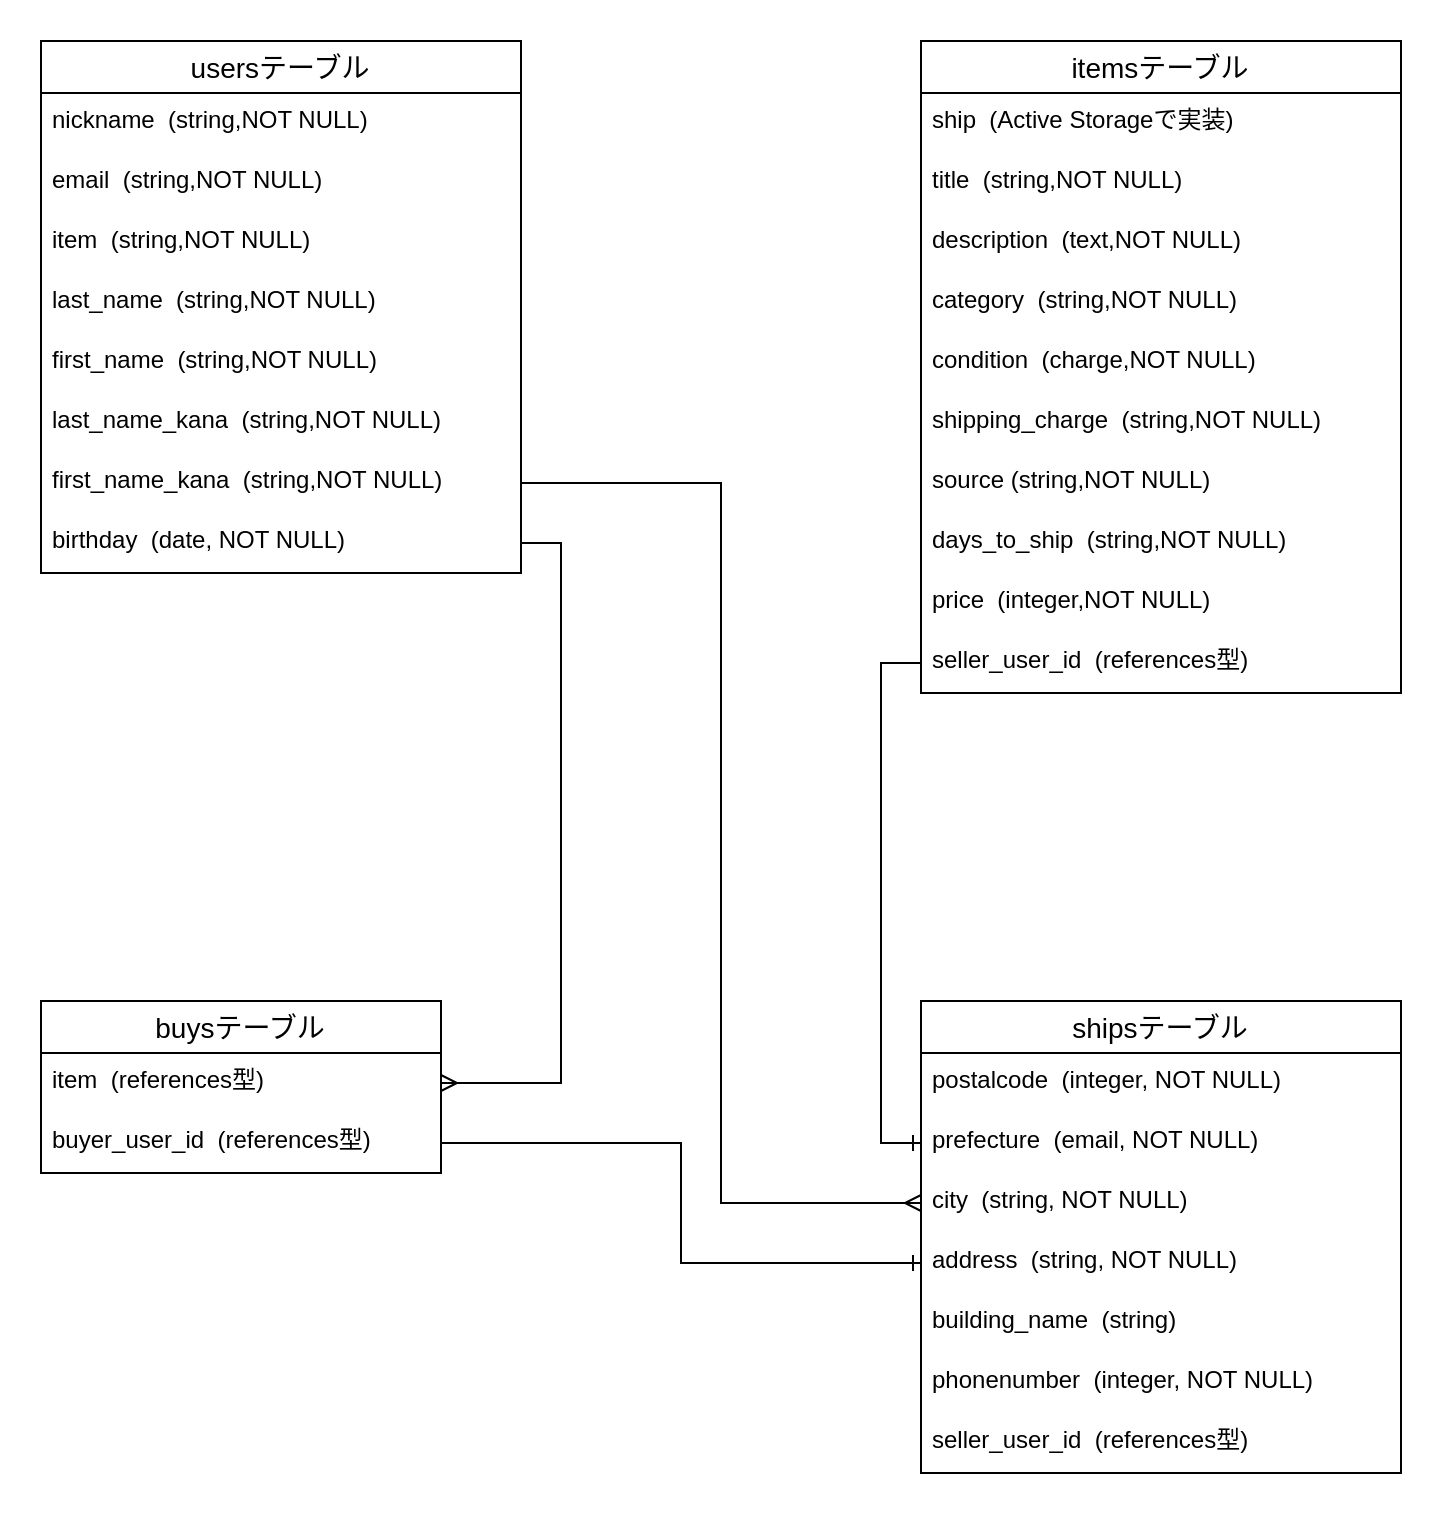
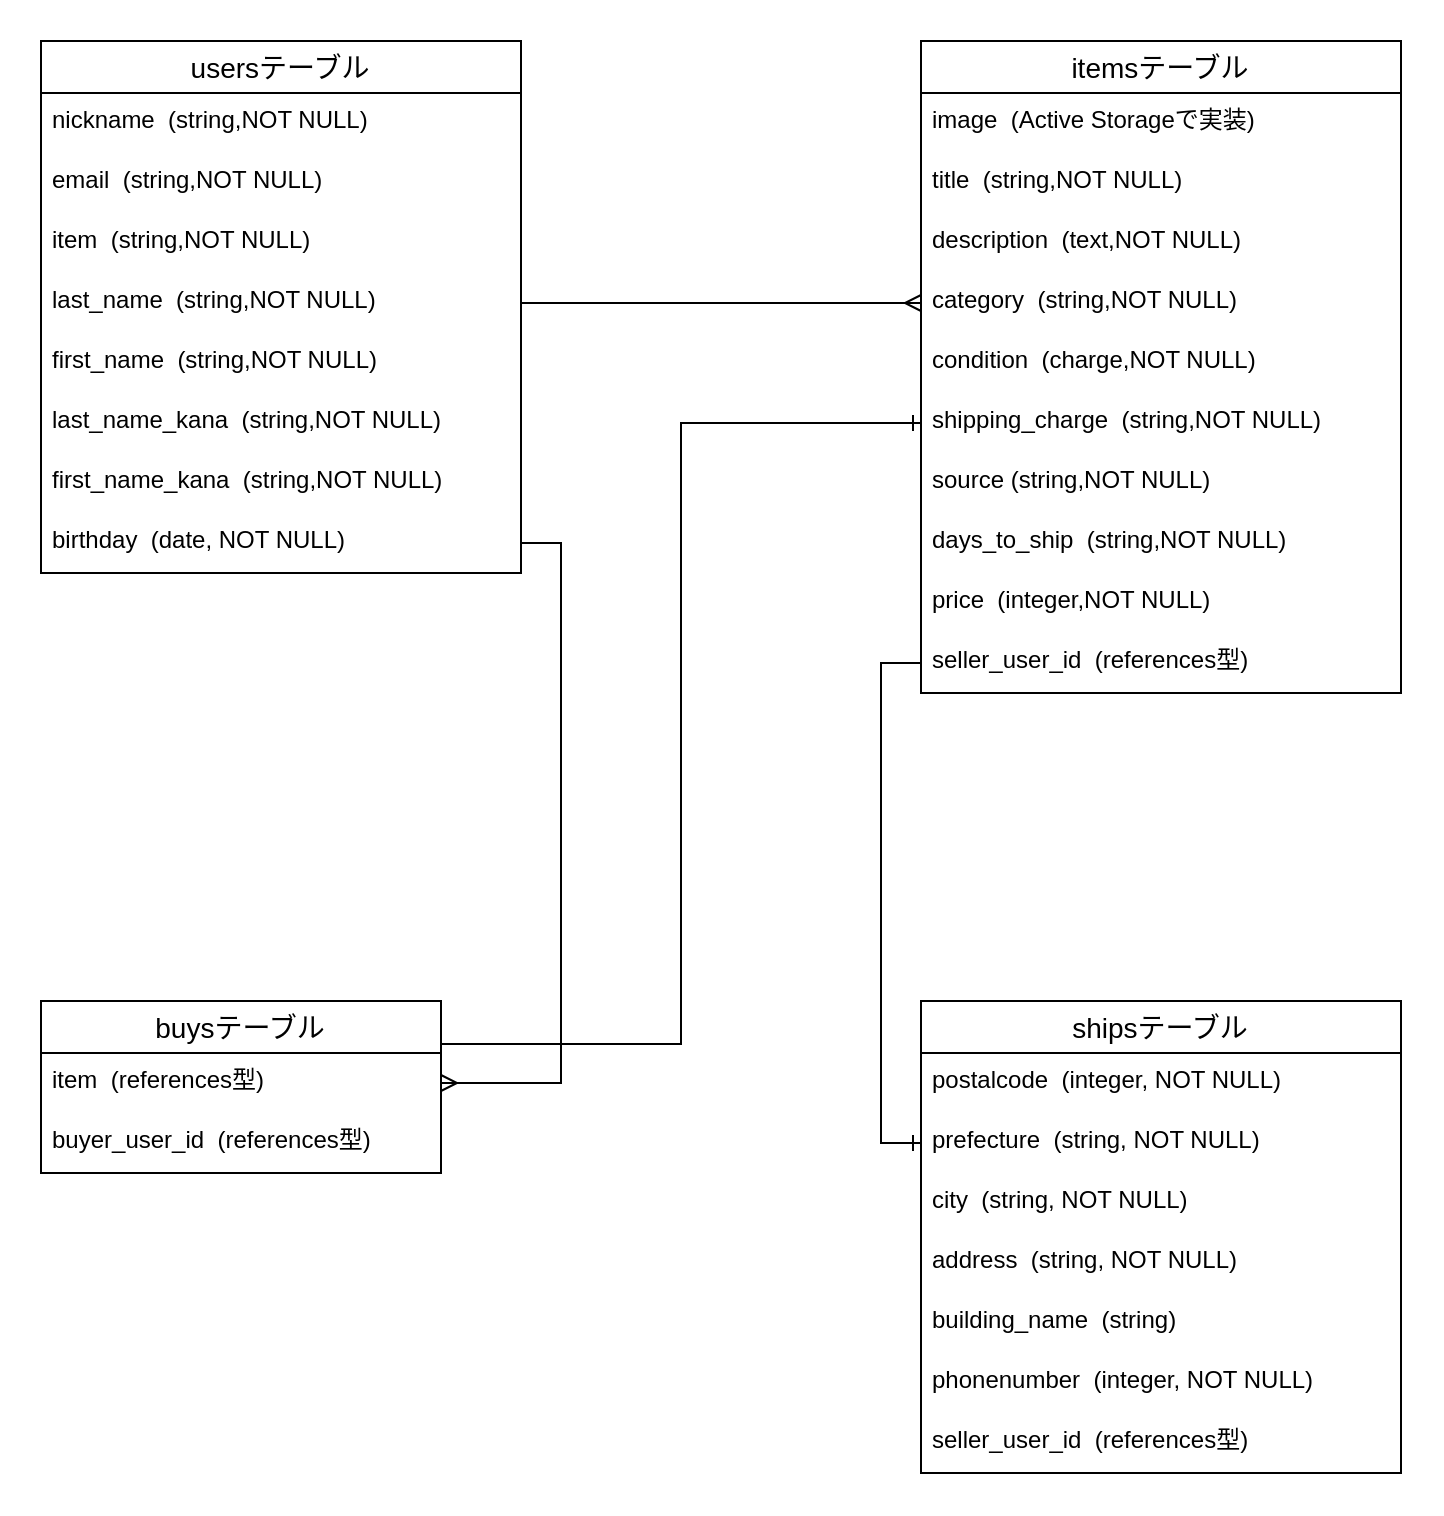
  <mxCell id="0" />
  <mxCell id="1" parent="0" />
  <mxCell id="2" value="usersテーブル" style="swimlane;fontStyle=0;childLayout=stackLayout;horizontal=1;startSize=26;horizontalStack=0;resizeParent=1;resizeParentMax=0;resizeLast=0;collapsible=1;marginBottom=0;align=center;fontSize=14;" parent="1" vertex="1"><mxGeometry x="20" y="20" width="240" height="266" as="geometry" /></mxCell>
  <mxCell id="3" value="nickname  (string,NOT NULL)" style="text;strokeColor=none;fillColor=none;spacingLeft=4;spacingRight=4;overflow=hidden;rotatable=0;points=[[0,0.5],[1,0.5]];portConstraint=eastwest;fontSize=12;" parent="2" vertex="1"><mxGeometry y="26" width="240" height="30" as="geometry" /></mxCell>
  <mxCell id="4" value="email  (string,NOT NULL)" style="text;strokeColor=none;fillColor=none;spacingLeft=4;spacingRight=4;overflow=hidden;rotatable=0;points=[[0,0.5],[1,0.5]];portConstraint=eastwest;fontSize=12;" parent="2" vertex="1"><mxGeometry y="56" width="240" height="30" as="geometry" /></mxCell>
  <mxCell id="5" value="item  (string,NOT NULL)" style="text;strokeColor=none;fillColor=none;spacingLeft=4;spacingRight=4;overflow=hidden;rotatable=0;points=[[0,0.5],[1,0.5]];portConstraint=eastwest;fontSize=12;" parent="2" vertex="1"><mxGeometry y="86" width="240" height="30" as="geometry" /></mxCell>
  <mxCell id="6" value="last_name  (string,NOT NULL)" style="text;strokeColor=none;fillColor=none;spacingLeft=4;spacingRight=4;overflow=hidden;rotatable=0;points=[[0,0.5],[1,0.5]];portConstraint=eastwest;fontSize=12;" parent="2" vertex="1"><mxGeometry y="116" width="240" height="30" as="geometry" /></mxCell>
  <mxCell id="7" value="first_name  (string,NOT NULL)" style="text;strokeColor=none;fillColor=none;spacingLeft=4;spacingRight=4;overflow=hidden;rotatable=0;points=[[0,0.5],[1,0.5]];portConstraint=eastwest;fontSize=12;" parent="2" vertex="1"><mxGeometry y="146" width="240" height="30" as="geometry" /></mxCell>
  <mxCell id="8" value="last_name_kana  (string,NOT NULL)" style="text;strokeColor=none;fillColor=none;spacingLeft=4;spacingRight=4;overflow=hidden;rotatable=0;points=[[0,0.5],[1,0.5]];portConstraint=eastwest;fontSize=12;" parent="2" vertex="1"><mxGeometry y="176" width="240" height="30" as="geometry" /></mxCell>
  <mxCell id="9" value="first_name_kana  (string,NOT NULL)" style="text;strokeColor=none;fillColor=none;spacingLeft=4;spacingRight=4;overflow=hidden;rotatable=0;points=[[0,0.5],[1,0.5]];portConstraint=eastwest;fontSize=12;" parent="2" vertex="1"><mxGeometry y="206" width="240" height="30" as="geometry" /></mxCell>
  <mxCell id="10" value="birthday  (date, NOT NULL)" style="text;strokeColor=none;fillColor=none;spacingLeft=4;spacingRight=4;overflow=hidden;rotatable=0;points=[[0,0.5],[1,0.5]];portConstraint=eastwest;fontSize=12;" parent="2" vertex="1"><mxGeometry y="236" width="240" height="30" as="geometry" /></mxCell>
  <mxCell id="11" value="itemsテーブル" style="swimlane;fontStyle=0;childLayout=stackLayout;horizontal=1;startSize=26;horizontalStack=0;resizeParent=1;resizeParentMax=0;resizeLast=0;collapsible=1;marginBottom=0;align=center;fontSize=14;" parent="1" vertex="1"><mxGeometry x="460" y="20" width="240" height="326" as="geometry" /></mxCell>
- <mxCell id="12" value="ship  (Active Storageで実装)" style="text;strokeColor=none;fillColor=none;spacingLeft=4;spacingRight=4;overflow=hidden;rotatable=0;points=[[0,0.5],[1,0.5]];portConstraint=eastwest;fontSize=12;" parent="11" vertex="1"><mxGeometry y="26" width="240" height="30" as="geometry" /></mxCell>
+ <mxCell id="12" value="image  (Active Storageで実装)" style="text;strokeColor=none;fillColor=none;spacingLeft=4;spacingRight=4;overflow=hidden;rotatable=0;points=[[0,0.5],[1,0.5]];portConstraint=eastwest;fontSize=12;" parent="11" vertex="1"><mxGeometry y="26" width="240" height="30" as="geometry" /></mxCell>
  <mxCell id="13" value="title  (string,NOT NULL)" style="text;strokeColor=none;fillColor=none;spacingLeft=4;spacingRight=4;overflow=hidden;rotatable=0;points=[[0,0.5],[1,0.5]];portConstraint=eastwest;fontSize=12;" parent="11" vertex="1"><mxGeometry y="56" width="240" height="30" as="geometry" /></mxCell>
  <mxCell id="14" value="description  (text,NOT NULL)" style="text;strokeColor=none;fillColor=none;spacingLeft=4;spacingRight=4;overflow=hidden;rotatable=0;points=[[0,0.5],[1,0.5]];portConstraint=eastwest;fontSize=12;" parent="11" vertex="1"><mxGeometry y="86" width="240" height="30" as="geometry" /></mxCell>
  <mxCell id="15" value="category  (string,NOT NULL)" style="text;strokeColor=none;fillColor=none;spacingLeft=4;spacingRight=4;overflow=hidden;rotatable=0;points=[[0,0.5],[1,0.5]];portConstraint=eastwest;fontSize=12;" parent="11" vertex="1"><mxGeometry y="116" width="240" height="30" as="geometry" /></mxCell>
  <mxCell id="16" value="condition  (charge,NOT NULL)" style="text;strokeColor=none;fillColor=none;spacingLeft=4;spacingRight=4;overflow=hidden;rotatable=0;points=[[0,0.5],[1,0.5]];portConstraint=eastwest;fontSize=12;" parent="11" vertex="1"><mxGeometry y="146" width="240" height="30" as="geometry" /></mxCell>
  <mxCell id="17" value="shipping_charge  (string,NOT NULL)" style="text;strokeColor=none;fillColor=none;spacingLeft=4;spacingRight=4;overflow=hidden;rotatable=0;points=[[0,0.5],[1,0.5]];portConstraint=eastwest;fontSize=12;" parent="11" vertex="1"><mxGeometry y="176" width="240" height="30" as="geometry" /></mxCell>
  <mxCell id="18" value="source (string,NOT NULL)" style="text;strokeColor=none;fillColor=none;spacingLeft=4;spacingRight=4;overflow=hidden;rotatable=0;points=[[0,0.5],[1,0.5]];portConstraint=eastwest;fontSize=12;" parent="11" vertex="1"><mxGeometry y="206" width="240" height="30" as="geometry" /></mxCell>
  <mxCell id="19" value="days_to_ship  (string,NOT NULL)" style="text;strokeColor=none;fillColor=none;spacingLeft=4;spacingRight=4;overflow=hidden;rotatable=0;points=[[0,0.5],[1,0.5]];portConstraint=eastwest;fontSize=12;" parent="11" vertex="1"><mxGeometry y="236" width="240" height="30" as="geometry" /></mxCell>
  <mxCell id="20" value="price  (integer,NOT NULL)" style="text;strokeColor=none;fillColor=none;spacingLeft=4;spacingRight=4;overflow=hidden;rotatable=0;points=[[0,0.5],[1,0.5]];portConstraint=eastwest;fontSize=12;" parent="11" vertex="1"><mxGeometry y="266" width="240" height="30" as="geometry" /></mxCell>
  <mxCell id="21" value="seller_user_id  (references型)" style="text;strokeColor=none;fillColor=none;spacingLeft=4;spacingRight=4;overflow=hidden;rotatable=0;points=[[0,0.5],[1,0.5]];portConstraint=eastwest;fontSize=12;" parent="11" vertex="1"><mxGeometry y="296" width="240" height="30" as="geometry" /></mxCell>
+ <mxCell id="22" style="edgeStyle=orthogonalEdgeStyle;rounded=0;orthogonalLoop=1;jettySize=auto;html=1;exitX=1;exitY=0.25;exitDx=0;exitDy=0;entryX=0;entryY=0.5;entryDx=0;entryDy=0;endArrow=ERone;endFill=0;sourcePerimeterSpacing=0;strokeWidth=1;" edge="1" parent="1" source="23" target="17"><mxGeometry relative="1" as="geometry" /></mxCell>
  <mxCell id="23" value="buysテーブル" style="swimlane;fontStyle=0;childLayout=stackLayout;horizontal=1;startSize=26;horizontalStack=0;resizeParent=1;resizeParentMax=0;resizeLast=0;collapsible=1;marginBottom=0;align=center;fontSize=14;" parent="1" vertex="1"><mxGeometry x="20" y="500" width="200" height="86" as="geometry" /></mxCell>
  <mxCell id="24" value="item  (references型)" style="text;strokeColor=none;fillColor=none;spacingLeft=4;spacingRight=4;overflow=hidden;rotatable=0;points=[[0,0.5],[1,0.5]];portConstraint=eastwest;fontSize=12;" parent="23" vertex="1"><mxGeometry y="26" width="200" height="30" as="geometry" /></mxCell>
  <mxCell id="25" value="buyer_user_id  (references型)" style="text;strokeColor=none;fillColor=none;spacingLeft=4;spacingRight=4;overflow=hidden;rotatable=0;points=[[0,0.5],[1,0.5]];portConstraint=eastwest;fontSize=12;" parent="23" vertex="1"><mxGeometry y="56" width="200" height="30" as="geometry" /></mxCell>
  <mxCell id="26" value="shipsテーブル" style="swimlane;fontStyle=0;childLayout=stackLayout;horizontal=1;startSize=26;horizontalStack=0;resizeParent=1;resizeParentMax=0;resizeLast=0;collapsible=1;marginBottom=0;align=center;fontSize=14;" parent="1" vertex="1"><mxGeometry x="460" y="500" width="240" height="236" as="geometry" /></mxCell>
  <mxCell id="27" value="postalcode  (integer, NOT NULL)" style="text;strokeColor=none;fillColor=none;spacingLeft=4;spacingRight=4;overflow=hidden;rotatable=0;points=[[0,0.5],[1,0.5]];portConstraint=eastwest;fontSize=12;" parent="26" vertex="1"><mxGeometry y="26" width="240" height="30" as="geometry" /></mxCell>
- <mxCell id="28" value="prefecture  (email, NOT NULL)" style="text;strokeColor=none;fillColor=none;spacingLeft=4;spacingRight=4;overflow=hidden;rotatable=0;points=[[0,0.5],[1,0.5]];portConstraint=eastwest;fontSize=12;" parent="26" vertex="1"><mxGeometry y="56" width="240" height="30" as="geometry" /></mxCell>
+ <mxCell id="28" value="prefecture  (string, NOT NULL)" style="text;strokeColor=none;fillColor=none;spacingLeft=4;spacingRight=4;overflow=hidden;rotatable=0;points=[[0,0.5],[1,0.5]];portConstraint=eastwest;fontSize=12;" parent="26" vertex="1"><mxGeometry y="56" width="240" height="30" as="geometry" /></mxCell>
  <mxCell id="29" value="city  (string, NOT NULL)" style="text;strokeColor=none;fillColor=none;spacingLeft=4;spacingRight=4;overflow=hidden;rotatable=0;points=[[0,0.5],[1,0.5]];portConstraint=eastwest;fontSize=12;" parent="26" vertex="1"><mxGeometry y="86" width="240" height="30" as="geometry" /></mxCell>
  <mxCell id="30" value="address  (string, NOT NULL)" style="text;strokeColor=none;fillColor=none;spacingLeft=4;spacingRight=4;overflow=hidden;rotatable=0;points=[[0,0.5],[1,0.5]];portConstraint=eastwest;fontSize=12;" parent="26" vertex="1"><mxGeometry y="116" width="240" height="30" as="geometry" /></mxCell>
  <mxCell id="31" value="building_name  (string)" style="text;strokeColor=none;fillColor=none;spacingLeft=4;spacingRight=4;overflow=hidden;rotatable=0;points=[[0,0.5],[1,0.5]];portConstraint=eastwest;fontSize=12;" parent="26" vertex="1"><mxGeometry y="146" width="240" height="30" as="geometry" /></mxCell>
  <mxCell id="32" value="phonenumber  (integer, NOT NULL)" style="text;strokeColor=none;fillColor=none;spacingLeft=4;spacingRight=4;overflow=hidden;rotatable=0;points=[[0,0.5],[1,0.5]];portConstraint=eastwest;fontSize=12;" vertex="1" parent="26"><mxGeometry y="176" width="240" height="30" as="geometry" /></mxCell>
  <mxCell id="33" value="seller_user_id  (references型)" style="text;strokeColor=none;fillColor=none;spacingLeft=4;spacingRight=4;overflow=hidden;rotatable=0;points=[[0,0.5],[1,0.5]];portConstraint=eastwest;fontSize=12;" parent="26" vertex="1"><mxGeometry y="206" width="240" height="30" as="geometry" /></mxCell>
  <mxCell id="34" style="edgeStyle=orthogonalEdgeStyle;rounded=0;orthogonalLoop=1;jettySize=auto;html=1;exitX=1;exitY=0.5;exitDx=0;exitDy=0;entryX=1;entryY=0.5;entryDx=0;entryDy=0;endArrow=ERmany;endFill=0;strokeWidth=1;" edge="1" parent="1" source="10" target="24"><mxGeometry relative="1" as="geometry" /></mxCell>
  <mxCell id="35" style="edgeStyle=orthogonalEdgeStyle;rounded=0;orthogonalLoop=1;jettySize=auto;html=1;exitX=0;exitY=0.5;exitDx=0;exitDy=0;entryX=0;entryY=0.5;entryDx=0;entryDy=0;endArrow=ERone;endFill=0;strokeWidth=1;" edge="1" parent="1" source="21" target="28"><mxGeometry relative="1" as="geometry" /></mxCell>
- <mxCell id="36" style="edgeStyle=orthogonalEdgeStyle;rounded=0;orthogonalLoop=1;jettySize=auto;html=1;exitX=1;exitY=0.5;exitDx=0;exitDy=0;entryX=0;entryY=0.5;entryDx=0;entryDy=0;endArrow=ERone;endFill=0;strokeWidth=1;" edge="1" parent="1" source="25" target="30"><mxGeometry relative="1" as="geometry" /></mxCell>
- <mxCell id="37" style="edgeStyle=orthogonalEdgeStyle;rounded=0;orthogonalLoop=1;jettySize=auto;html=1;exitX=1;exitY=0.5;exitDx=0;exitDy=0;entryX=0;entryY=0.5;entryDx=0;entryDy=0;endArrow=ERmany;endFill=0;sourcePerimeterSpacing=0;strokeWidth=1;" edge="1" parent="1" source="9" target="29"><mxGeometry relative="1" as="geometry" /></mxCell>
+ <mxCell id="38" style="edgeStyle=orthogonalEdgeStyle;rounded=0;orthogonalLoop=1;jettySize=auto;html=1;exitX=1;exitY=0.5;exitDx=0;exitDy=0;entryX=0;entryY=0.5;entryDx=0;entryDy=0;endArrow=ERmany;endFill=0;sourcePerimeterSpacing=0;strokeWidth=1;" edge="1" parent="1" source="6" target="15"><mxGeometry relative="1" as="geometry" /></mxCell>
